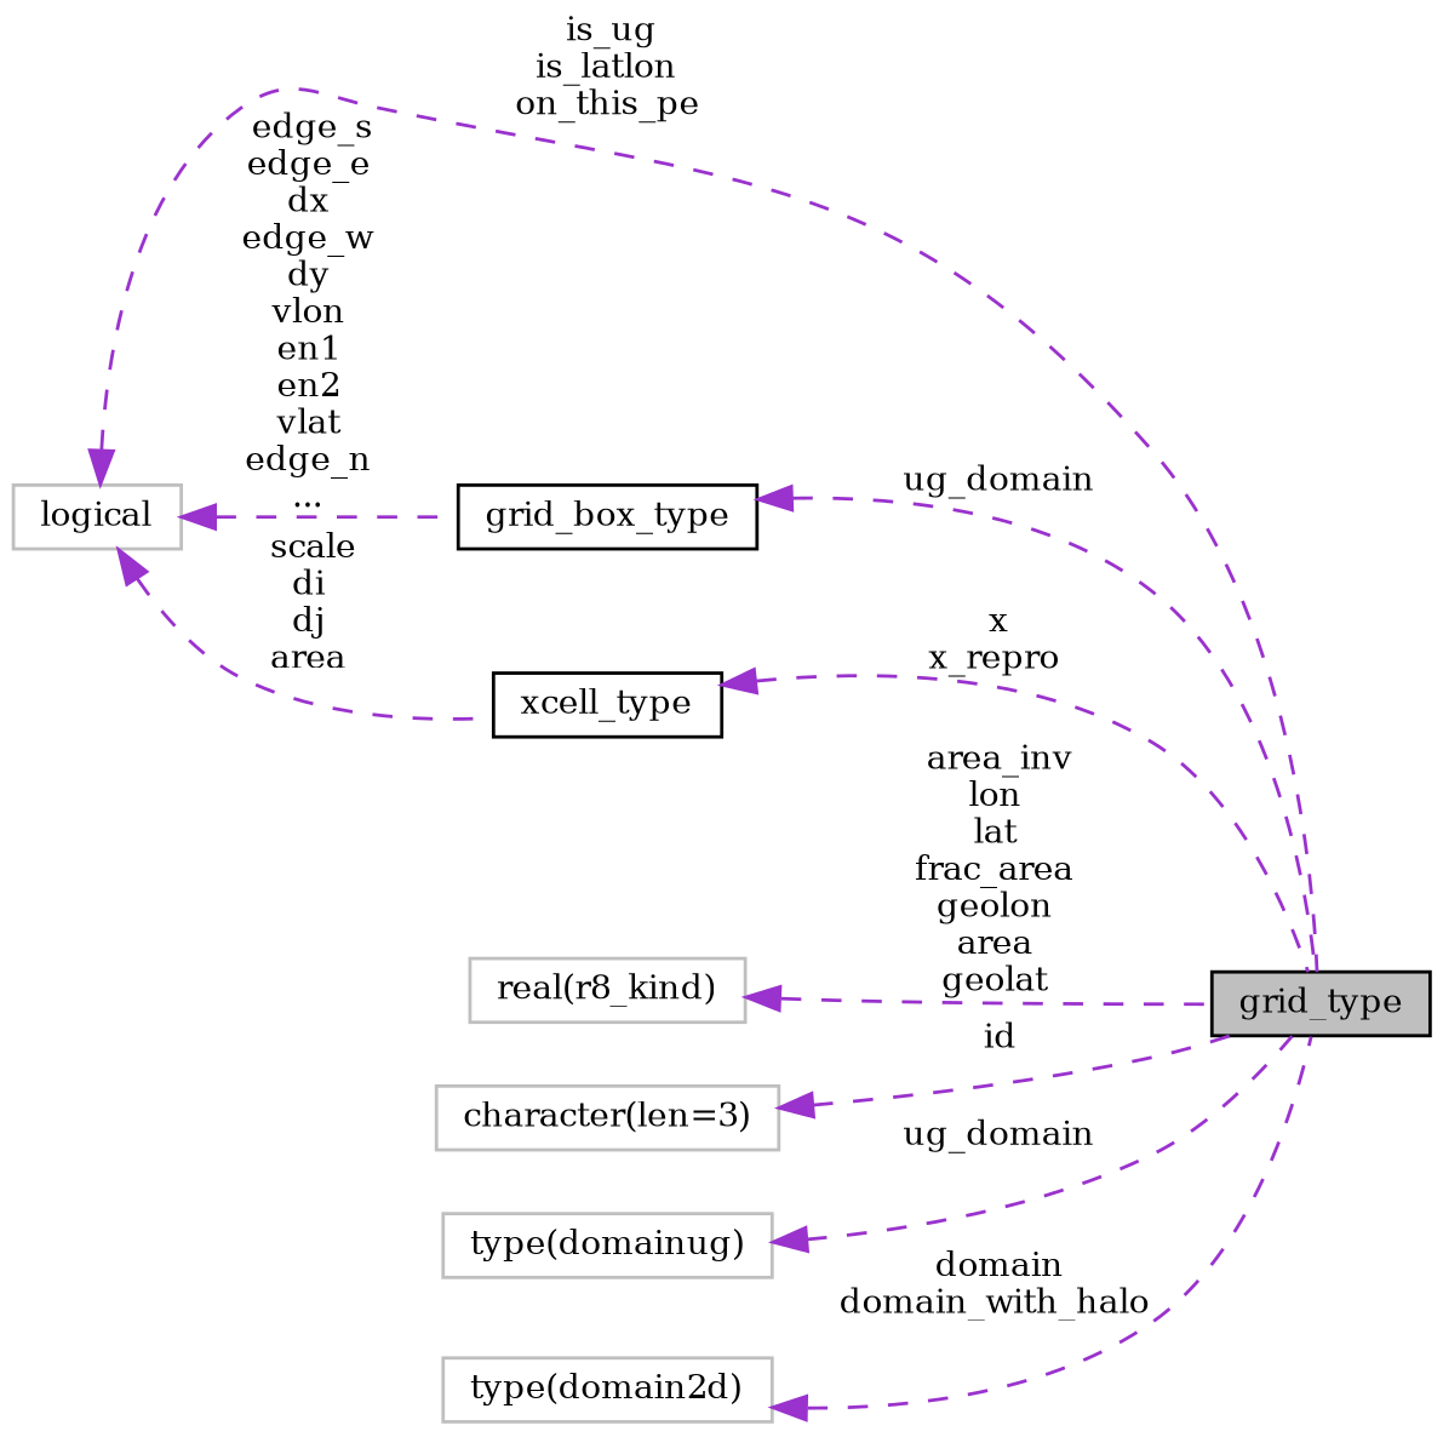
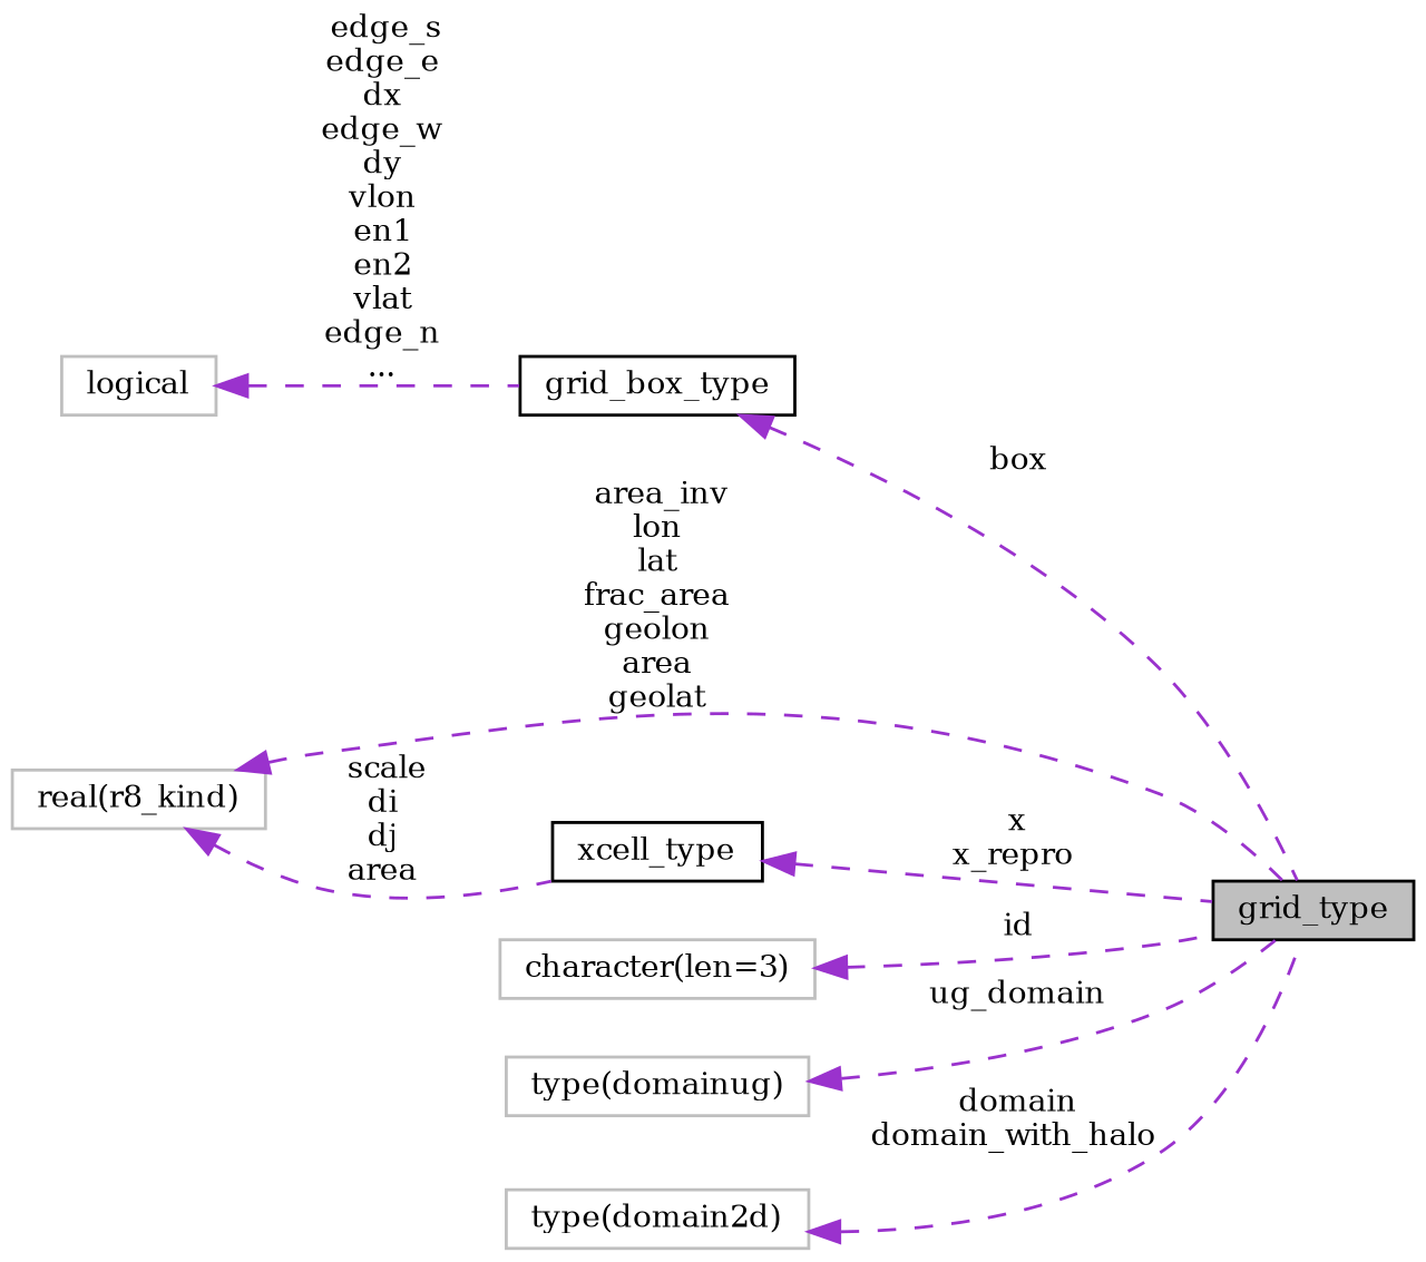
  digraph {
    fontname="DejaVu Serif"
    rankdir=LR
    node [color=grey75 fillcolor=white fontname="DejaVu Serif" fontsize=10 shape=record style=filled]
    edge [color=darkorchid3 dir=back fontname="DejaVu Serif" fontsize=10 labelfontname=Helvetica labelfontsize=10 style=dashed]
    n1 [color=black fillcolor=grey75 fontcolor=black height=0.2 label=grid_type width=0.4]
    n2 [height=0.2 label=logical width=0.4]
    n3 [color=black height=0.2 label=grid_box_type width=0.4]
    n4 [color=black height=0.2 label=xcell_type width=0.4]
    n5 [height=0.2 label="real(r8_kind)" width=0.4]
    n6 [height=0.2 label="character(len=3)" width=0.4]
    n7 [height=0.2 label="type(domainug)" width=0.4]
    n8 [height=0.2 label="type(domain2d)" width=0.4]
-   n2 -> n1 [label=" is_ug\nis_latlon\non_this_pe"]
    n2 -> n3 [label=" edge_s\nedge_e\ndx\nedge_w\ndy\nvlon\nen1\nen2\nvlat\nedge_n\n..."]
-   n3 -> n1 [label=" ug_domain"]
+   n3 -> n1 [label=" box"]
    n4 -> n1 [label=" x\nx_repro"]
    n5 -> n1 [label=" area_inv\nlon\nlat\nfrac_area\ngeolon\narea\ngeolat"]
-   n2 -> n4 [label=" scale\ndi\ndj\narea"]
+   n5 -> n4 [label=" scale\ndi\ndj\narea"]
    n6 -> n1 [label=" id"]
    n7 -> n1 [label=" ug_domain"]
    n8 -> n1 [label=" domain\ndomain_with_halo"]
  }
